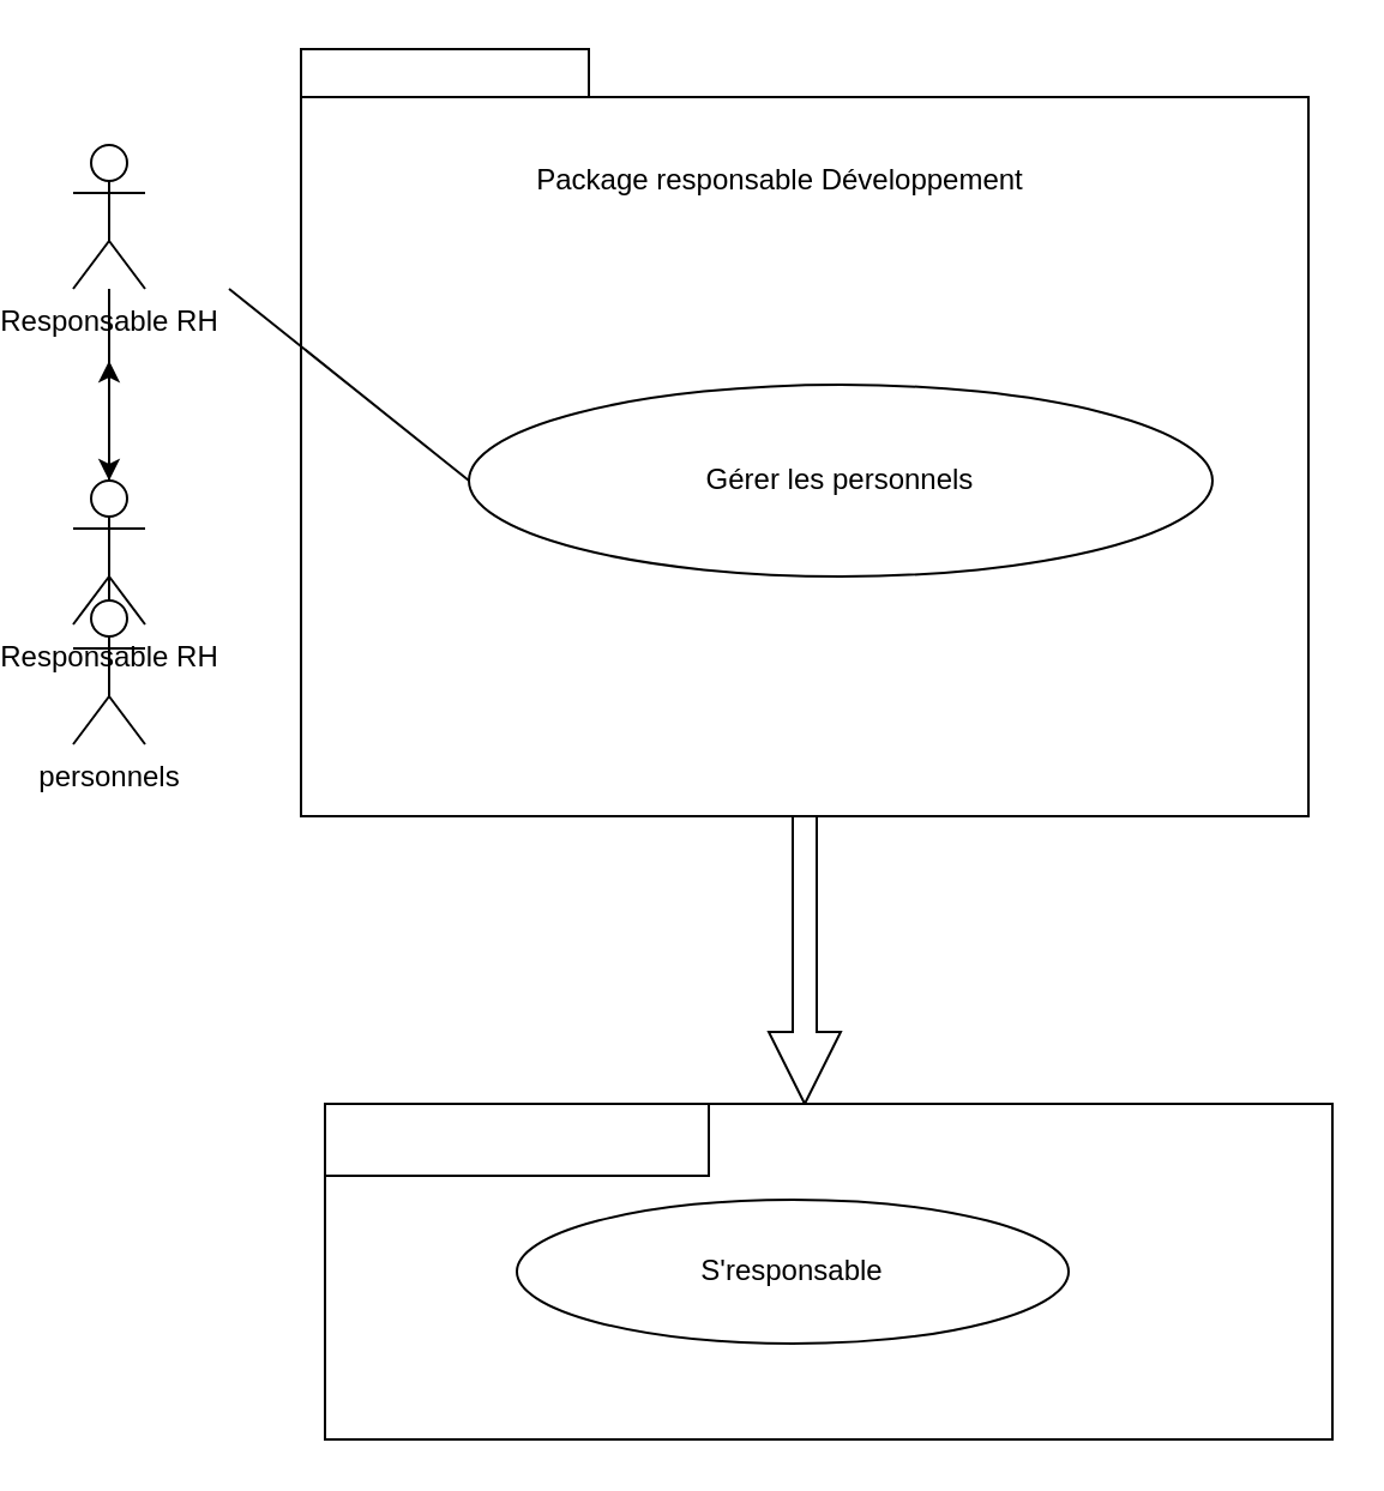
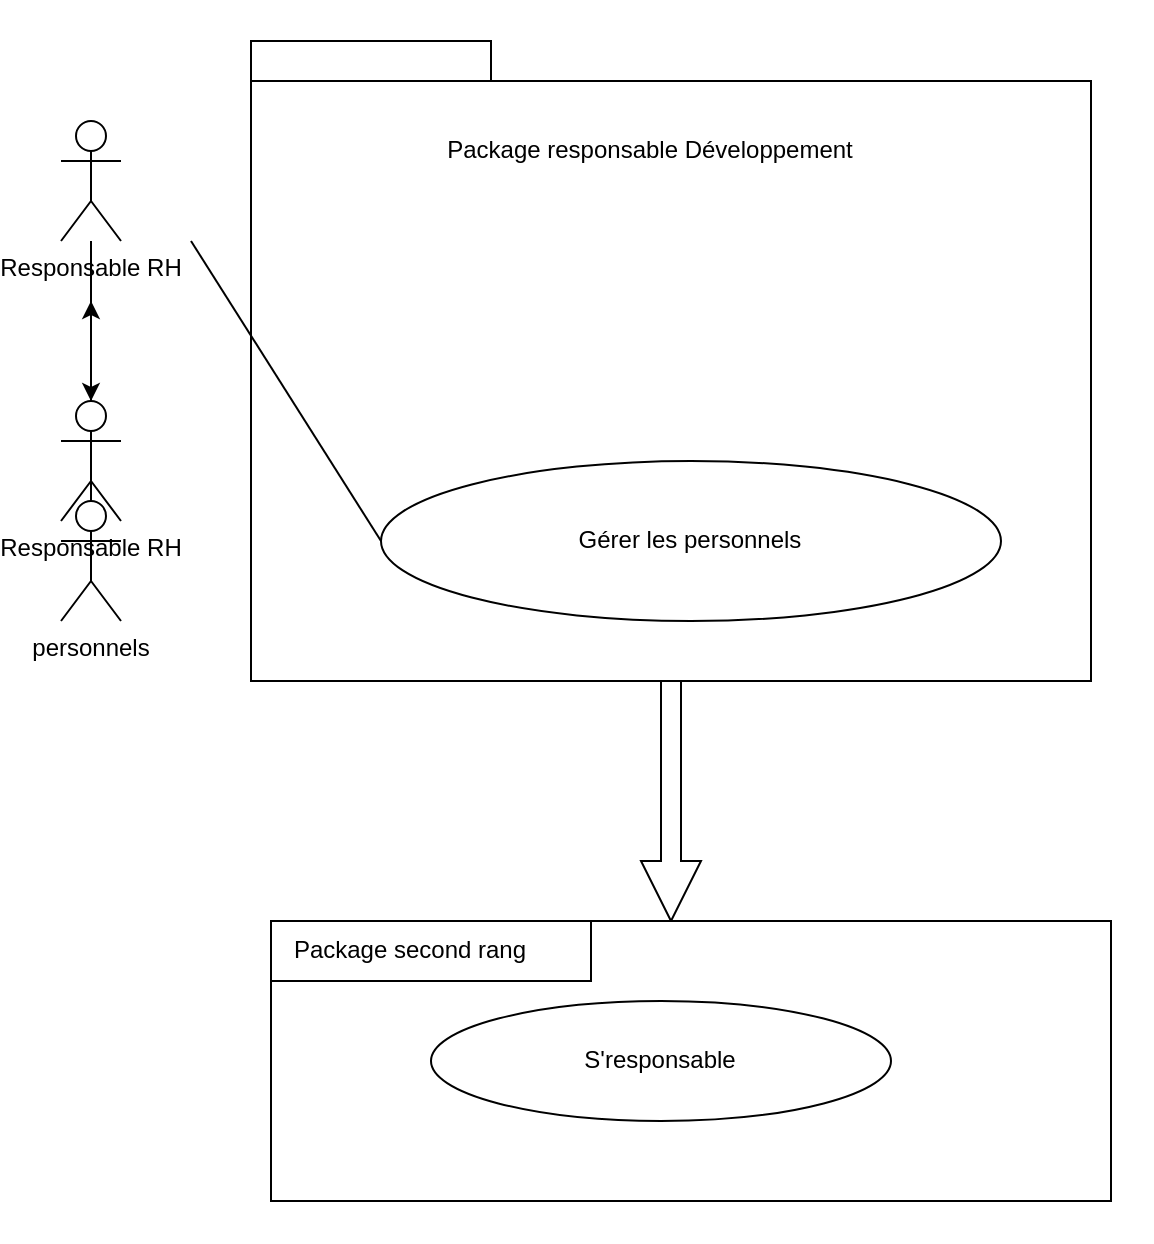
  <mxCell id="0" />
  <mxCell id="1" parent="0" />
  <mxCell id="2" style="edgeStyle=orthogonalEdgeStyle;rounded=0;orthogonalLoop=1;jettySize=auto;html=1;shadow=0;shape=arrow;" edge="1" parent="1" source="3"><mxGeometry relative="1" as="geometry"><mxPoint x="325" y="460" as="targetPoint" /></mxGeometry></mxCell>
  <mxCell id="3" value="" style="rounded=0;whiteSpace=wrap;html=1;" vertex="1" parent="1"><mxGeometry x="115" y="40" width="420" height="300" as="geometry" /></mxCell>
  <mxCell id="4" value="Package responsable Développement" style="text;html=1;strokeColor=none;fillColor=none;align=center;verticalAlign=middle;whiteSpace=wrap;rounded=0;" vertex="1" parent="1"><mxGeometry x="205" y="60" width="220" height="30" as="geometry" /></mxCell>
  <mxCell id="5" value="" style="rounded=0;whiteSpace=wrap;html=1;" vertex="1" parent="1"><mxGeometry x="115" y="20" width="120" height="20" as="geometry" /></mxCell>
  <mxCell id="6" value="" style="edgeStyle=orthogonalEdgeStyle;rounded=0;orthogonalLoop=1;jettySize=auto;html=1;" edge="1" parent="1" source="7" target="16"><mxGeometry relative="1" as="geometry" /></mxCell>
  <mxCell id="7" value="Responsable RH" style="shape=umlActor;verticalLabelPosition=bottom;verticalAlign=top;html=1;outlineConnect=0;" vertex="1" parent="1"><mxGeometry x="20" y="60" width="30" height="60" as="geometry" /></mxCell>
  <mxCell id="8" style="edgeStyle=orthogonalEdgeStyle;rounded=0;orthogonalLoop=1;jettySize=auto;html=1;" edge="1" parent="1" source="9"><mxGeometry relative="1" as="geometry"><mxPoint x="35" y="150" as="targetPoint" /></mxGeometry></mxCell>
  <mxCell id="9" value="personnels" style="shape=umlActor;verticalLabelPosition=bottom;verticalAlign=top;html=1;outlineConnect=0;" vertex="1" parent="1"><mxGeometry x="20" y="250" width="30" height="60" as="geometry" /></mxCell>
- <mxCell id="10" value="Gérer les personnels" style="ellipse;whiteSpace=wrap;html=1;" vertex="1" parent="1"><mxGeometry x="185" y="160" width="310" height="80" as="geometry" /></mxCell>
+ <mxCell id="10" value="Gérer les personnels" style="ellipse;whiteSpace=wrap;html=1;" vertex="1" parent="1"><mxGeometry x="180" y="230" width="310" height="80" as="geometry" /></mxCell>
  <mxCell id="11" value="&lt;span style=&quot;white-space: pre;&quot;&gt;&#09;&lt;/span&gt;" style="rounded=0;whiteSpace=wrap;html=1;" vertex="1" parent="1"><mxGeometry x="125" y="460" width="420" height="140" as="geometry" /></mxCell>
  <mxCell id="12" value="" style="rounded=0;whiteSpace=wrap;html=1;" vertex="1" parent="1"><mxGeometry x="125" y="460" width="160" height="30" as="geometry" /></mxCell>
+ <mxCell id="13" value="Package second rang" style="text;html=1;strokeColor=none;fillColor=none;align=center;verticalAlign=middle;whiteSpace=wrap;rounded=0;" vertex="1" parent="1"><mxGeometry x="125" y="460" width="140" height="30" as="geometry" /></mxCell>
  <mxCell id="14" value="S'responsable" style="ellipse;whiteSpace=wrap;html=1;" vertex="1" parent="1"><mxGeometry x="205" y="500" width="230" height="60" as="geometry" /></mxCell>
  <mxCell id="15" value="" style="endArrow=none;html=1;rounded=0;entryX=0;entryY=0.5;entryDx=0;entryDy=0;" edge="1" parent="1" target="10"><mxGeometry width="50" height="50" relative="1" as="geometry"><mxPoint x="85" y="120" as="sourcePoint" /><mxPoint x="175" y="180" as="targetPoint" /></mxGeometry></mxCell>
  <mxCell id="16" value="Responsable RH" style="shape=umlActor;verticalLabelPosition=bottom;verticalAlign=top;html=1;outlineConnect=0;" vertex="1" parent="1"><mxGeometry x="20" y="200" width="30" height="60" as="geometry" /></mxCell>
